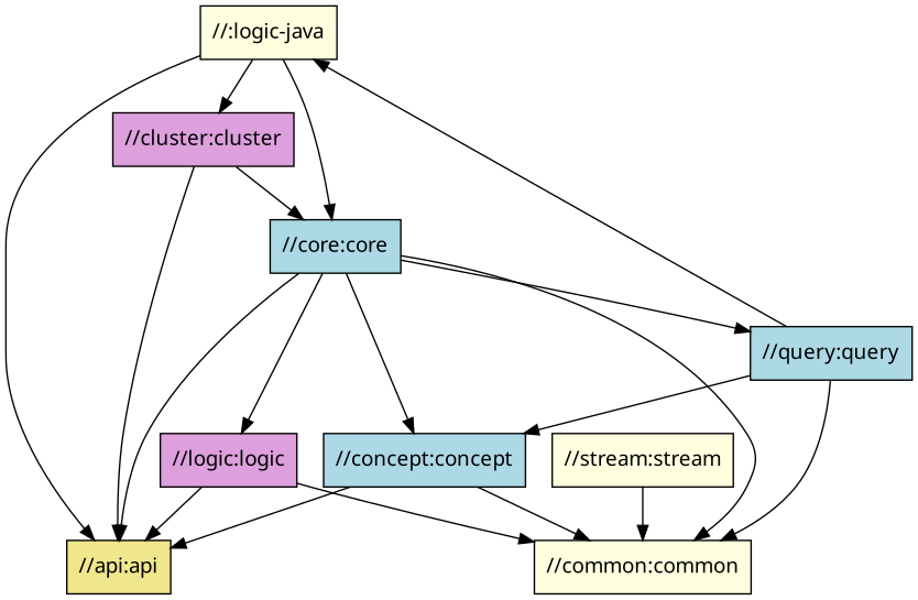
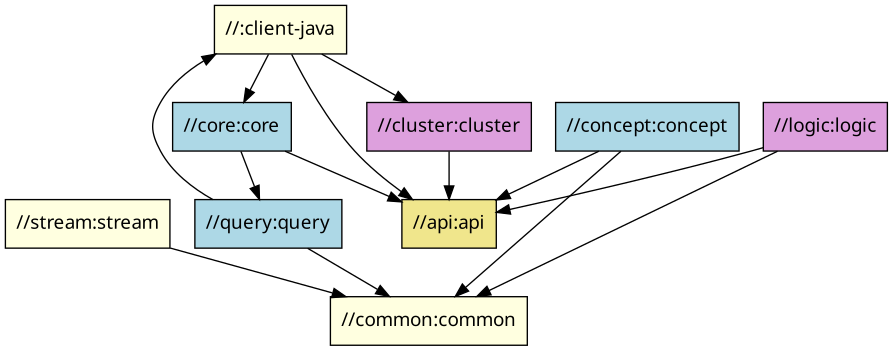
  digraph {
    fontname="Noto Sans"
    node [fillcolor=lightyellow fontname="Noto Sans" shape=box style=filled]
    edge [fontname="Noto Sans"]
    "//api:api" [fillcolor=khaki]
-   "//:client-java" [label="//:logic-java"]
+   "//:client-java"
    "//cluster:cluster" [fillcolor=plum]
    "//core:core" [fillcolor=lightblue]
    "//common:common"
    "//concept:concept" [fillcolor=lightblue]
    "//logic:logic" [fillcolor=plum]
    "//query:query" [fillcolor=lightblue]
    "//stream:stream"
    "//:client-java" -> "//api:api"
    "//:client-java" -> "//cluster:cluster"
    "//:client-java" -> "//core:core"
    "//cluster:cluster" -> "//api:api"
-   "//cluster:cluster" -> "//core:core"
    "//core:core" -> "//api:api"
-   "//core:core" -> "//common:common"
-   "//core:core" -> "//concept:concept"
-   "//core:core" -> "//logic:logic"
    "//core:core" -> "//query:query"
    "//concept:concept" -> "//api:api"
    "//concept:concept" -> "//common:common"
    "//logic:logic" -> "//api:api"
    "//logic:logic" -> "//common:common"
    "//query:query" -> "//:client-java"
    "//query:query" -> "//common:common"
-   "//query:query" -> "//concept:concept"
    "//stream:stream" -> "//common:common"
  }
